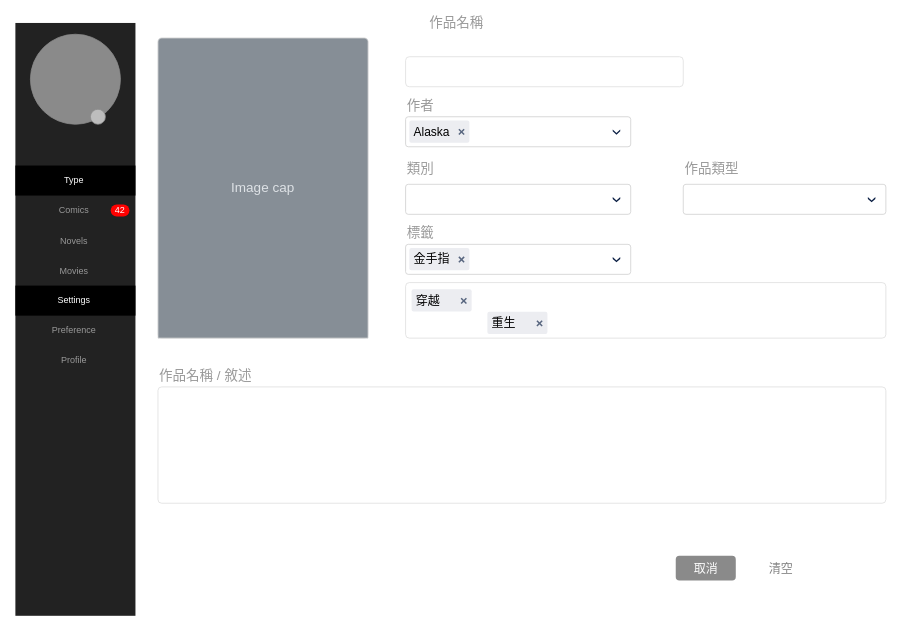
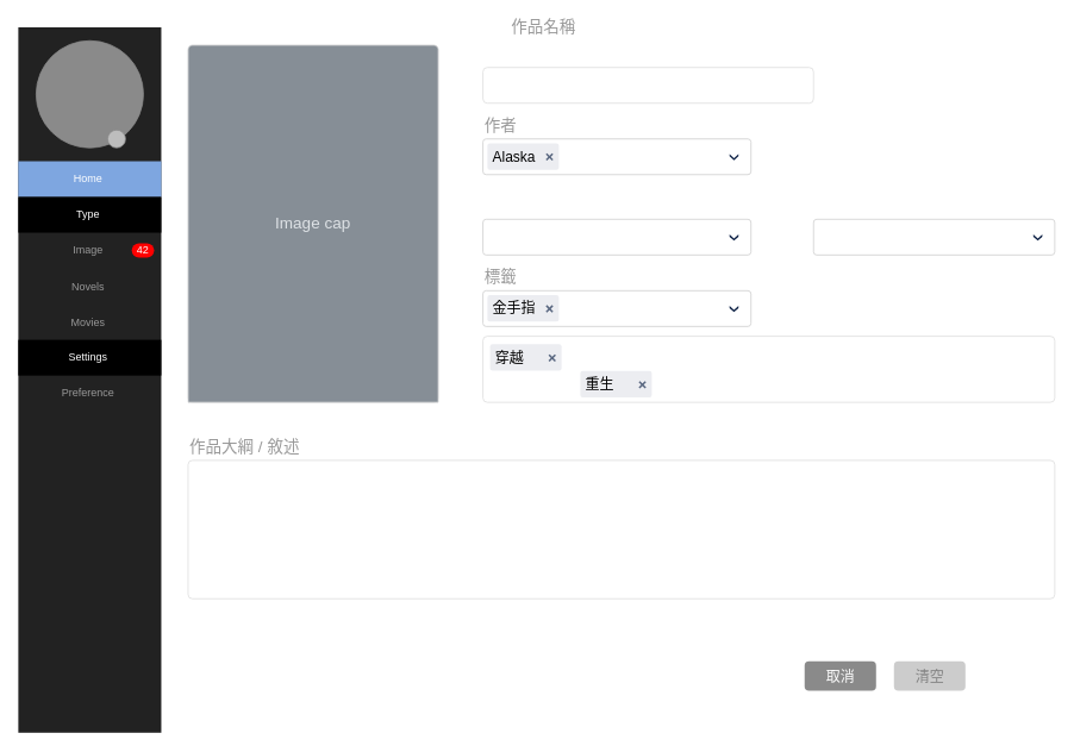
  <mxCell id="0" style=";html=1;" />
  <mxCell id="1" style=";html=1;" parent="0" />
  <mxCell id="2" value="" style="html=1;shadow=0;dashed=0;shape=mxgraph.bootstrap.rect;fillColor=#222222;strokeColor=none;whiteSpace=wrap;rounded=0;fontSize=12;fontColor=#000000;align=center;" parent="1" vertex="1"><mxGeometry x="20" y="30" width="160" height="790" as="geometry" /></mxCell>
  <mxCell id="3" value="" style="html=1;shadow=0;dashed=0;shape=mxgraph.bootstrap.rrect;rSize=5;strokeColor=#dddddd;;align=left;spacingLeft=10;fontSize=16;whiteSpace=wrap;rounded=0;" parent="1" vertex="1"><mxGeometry x="540" y="75" width="370" height="40" as="geometry" /></mxCell>
- <mxCell id="5" value="&lt;span style=&quot;white-space: pre&quot;&gt;&#09;&lt;/span&gt;Comics" style="html=1;shadow=0;dashed=0;fillColor=none;strokeColor=none;shape=mxgraph.bootstrap.rect;fontColor=#999999;spacingRight=30;whiteSpace=wrap;align=center;labelBackgroundColor=none;" parent="1" vertex="1"><mxGeometry x="20" y="260" width="160" height="40" as="geometry" /></mxCell>
+ <mxCell id="4" value="&lt;span style=&quot;white-space: pre&quot;&gt;&#09;&lt;/span&gt;Home" style="html=1;shadow=0;dashed=0;shape=mxgraph.bootstrap.rect;fillColor=#7EA6E0;strokeColor=none;fontColor=#ffffff;spacingRight=30;whiteSpace=wrap;align=center;" parent="1" vertex="1"><mxGeometry x="20" y="180" width="160" height="40" as="geometry" /></mxCell>
+ <mxCell id="5" value="&lt;span style=&quot;white-space: pre&quot;&gt;&#09;&lt;/span&gt;Image" style="html=1;shadow=0;dashed=0;fillColor=none;strokeColor=none;shape=mxgraph.bootstrap.rect;fontColor=#999999;spacingRight=30;whiteSpace=wrap;align=center;labelBackgroundColor=none;" parent="1" vertex="1"><mxGeometry x="20" y="260" width="160" height="40" as="geometry" /></mxCell>
  <mxCell id="6" value="42" style="html=1;shadow=0;dashed=0;shape=mxgraph.bootstrap.rrect;rSize=8;fillColor=#ff0000;strokeColor=none;fontColor=#ffffff;whiteSpace=wrap;" parent="5" vertex="1"><mxGeometry x="1" y="0.5" width="25" height="16" relative="1" as="geometry"><mxPoint x="-33" y="-8" as="offset" /></mxGeometry></mxCell>
  <mxCell id="7" value="&lt;span style=&quot;white-space: pre&quot;&gt;&#09;&lt;/span&gt;Novels" style="html=1;shadow=0;dashed=0;shape=mxgraph.bootstrap.rect;fillColor=none;strokeColor=none;fontColor=#999999;spacingRight=30;whiteSpace=wrap;align=center;" parent="1" vertex="1"><mxGeometry x="20" y="301" width="160" height="40" as="geometry" /></mxCell>
  <mxCell id="8" value="&lt;span style=&quot;white-space: pre&quot;&gt;&#09;&lt;/span&gt;Movies" style="html=1;shadow=0;dashed=0;shape=mxgraph.bootstrap.rect;fillColor=none;strokeColor=none;fontColor=#999999;spacingRight=30;whiteSpace=wrap;align=center;" parent="1" vertex="1"><mxGeometry x="20" y="341" width="160" height="40" as="geometry" /></mxCell>
  <mxCell id="9" value="" style="ellipse;whiteSpace=wrap;html=1;labelBackgroundColor=none;fontColor=#999999;fillColor=#8A8A8A;align=center;strokeColor=#8A8A8A;" parent="1" vertex="1"><mxGeometry x="40" y="45" width="120" height="120" as="geometry" /></mxCell>
  <mxCell id="10" value="" style="ellipse;whiteSpace=wrap;html=1;labelBackgroundColor=none;fontColor=#999999;strokeColor=#8A8A8A;fillColor=#BDBDBD;align=center;" parent="1" vertex="1"><mxGeometry x="120" y="145" width="20" height="20" as="geometry" /></mxCell>
  <mxCell id="11" value="&lt;span style=&quot;white-space: pre&quot;&gt;&#09;&lt;/span&gt;Settings" style="html=1;shadow=0;dashed=0;shape=mxgraph.bootstrap.rect;fillColor=#000000;strokeColor=none;fontColor=#ffffff;spacingRight=30;whiteSpace=wrap;align=center;" parent="1" vertex="1"><mxGeometry x="20" y="380" width="160" height="40" as="geometry" /></mxCell>
  <mxCell id="12" value="&lt;span style=&quot;white-space: pre&quot;&gt;&#09;&lt;/span&gt;Type" style="html=1;shadow=0;dashed=0;shape=mxgraph.bootstrap.rect;fillColor=#000000;strokeColor=none;fontColor=#ffffff;spacingRight=30;whiteSpace=wrap;align=center;" parent="1" vertex="1"><mxGeometry x="20" y="220" width="160" height="40" as="geometry" /></mxCell>
  <mxCell id="13" value="&lt;span style=&quot;white-space: pre&quot;&gt;&#09;&lt;/span&gt;Preference" style="html=1;shadow=0;dashed=0;shape=mxgraph.bootstrap.rect;fillColor=none;strokeColor=none;fontColor=#999999;spacingRight=30;whiteSpace=wrap;align=center;" parent="1" vertex="1"><mxGeometry x="20" y="420" width="160" height="40" as="geometry" /></mxCell>
- <mxCell id="14" value="&lt;span style=&quot;white-space: pre&quot;&gt;&#09;&lt;/span&gt;Profile" style="html=1;shadow=0;dashed=0;shape=mxgraph.bootstrap.rect;fillColor=none;strokeColor=none;fontColor=#999999;spacingRight=30;whiteSpace=wrap;align=center;" parent="1" vertex="1"><mxGeometry x="20" y="460" width="160" height="40" as="geometry" /></mxCell>
  <mxCell id="15" value="作品名稱" style="text;html=1;strokeColor=none;fillColor=none;align=left;verticalAlign=middle;whiteSpace=wrap;rounded=0;labelBackgroundColor=none;fontSize=18;fontColor=#999999;" parent="1" vertex="1"><mxGeometry x="570" y="20" width="90" height="20" as="geometry" /></mxCell>
  <mxCell id="16" value="作者" style="text;html=1;strokeColor=none;fillColor=none;align=left;verticalAlign=middle;whiteSpace=wrap;rounded=0;labelBackgroundColor=none;fontSize=18;fontColor=#999999;" parent="1" vertex="1"><mxGeometry x="540" y="130" width="90" height="20" as="geometry" /></mxCell>
  <mxCell id="17" value="" style="html=1;shadow=0;dashed=0;shape=mxgraph.bootstrap.rrect;rSize=5;strokeColor=#DFDFDF;html=1;whiteSpace=wrap;fillColor=#ffffff;fontColor=#000000;verticalAlign=bottom;align=left;spacing=20;fontSize=14;labelBackgroundColor=none;" parent="1" vertex="1"><mxGeometry x="210" y="50" width="280" height="400" as="geometry" /></mxCell>
  <mxCell id="18" value="Image cap" style="html=1;shadow=0;dashed=0;shape=mxgraph.bootstrap.topButton;rSize=5;perimeter=none;whiteSpace=wrap;fillColor=#868E96;strokeColor=#DFDFDF;fontColor=#DEE2E6;resizeWidth=1;fontSize=18;" parent="17" vertex="1"><mxGeometry width="280" height="400" relative="1" as="geometry" /></mxCell>
- <mxCell id="19" value="類別" style="text;html=1;strokeColor=none;fillColor=none;align=left;verticalAlign=middle;whiteSpace=wrap;rounded=0;labelBackgroundColor=none;fontSize=18;fontColor=#999999;" parent="1" vertex="1"><mxGeometry x="540" y="215" width="90" height="20" as="geometry" /></mxCell>
  <mxCell id="20" value="" style="html=1;shadow=0;dashed=0;shape=mxgraph.bootstrap.rrect;rSize=5;strokeColor=#dddddd;;align=left;spacingLeft=10;fontSize=16;whiteSpace=wrap;rounded=0;" parent="1" vertex="1"><mxGeometry x="540" y="376" width="640" height="74" as="geometry" /></mxCell>
  <mxCell id="21" value="" style="rounded=1;arcSize=9;fillColor=#ffffff;strokeColor=#CCCCCC;html=1;strokeWidth=1;spacingLeft=30;fontColor=#CCCCCC;align=left;labelBackgroundColor=none;sketch=0;fontSize=18;" parent="1" vertex="1"><mxGeometry x="540" y="245" width="300" height="40" as="geometry" /></mxCell>
  <mxCell id="22" value="" style="shape=step;whiteSpace=wrap;html=1;rounded=0;strokeColor=none;strokeWidth=2;fillColor=#0A1E43;gradientColor=none;fontFamily=Verdana;fontSize=14;fontColor=#000000;align=left;direction=south;size=0.65;" parent="21" vertex="1"><mxGeometry x="1" y="0.5" width="10" height="7" relative="1" as="geometry"><mxPoint x="-24" y="-3" as="offset" /></mxGeometry></mxCell>
  <mxCell id="23" value="" style="rounded=1;arcSize=9;fillColor=#ffffff;strokeColor=#CCCCCC;html=1;strokeWidth=1;spacingLeft=30;fontColor=#000000;align=left;labelBackgroundColor=none;sketch=0;fontSize=18;" parent="1" vertex="1"><mxGeometry x="540" y="155" width="300" height="40" as="geometry" /></mxCell>
  <mxCell id="24" value="" style="shape=step;whiteSpace=wrap;html=1;rounded=0;strokeColor=none;strokeWidth=2;fillColor=#0A1E43;gradientColor=none;fontFamily=Verdana;fontSize=14;fontColor=#000000;align=left;direction=south;size=0.65;" parent="23" vertex="1"><mxGeometry x="1" y="0.5" width="10" height="7" relative="1" as="geometry"><mxPoint x="-24" y="-3" as="offset" /></mxGeometry></mxCell>
  <mxCell id="25" value="Alaska" style="rounded=1;arcSize=9;fillColor=#ECEDF1;strokeColor=none;html=1;strokeWidth=2;spacingLeft=4;fontColor=#000000;align=left;fontSize=16;" parent="23" vertex="1"><mxGeometry y="0.5" width="80" height="29.5" relative="1" as="geometry"><mxPoint x="5" y="-15" as="offset" /></mxGeometry></mxCell>
  <mxCell id="26" value="" style="html=1;shadow=0;dashed=0;shape=mxgraph.atlassian.x;strokeColor=#58667F;strokeWidth=2" parent="25" vertex="1"><mxGeometry x="1" y="0.5" width="7" height="7" relative="1" as="geometry"><mxPoint x="-14" y="-3" as="offset" /></mxGeometry></mxCell>
  <mxCell id="27" value="標籤" style="text;html=1;strokeColor=none;fillColor=none;align=left;verticalAlign=middle;whiteSpace=wrap;rounded=0;labelBackgroundColor=none;fontSize=18;fontColor=#999999;" parent="1" vertex="1"><mxGeometry x="540" y="300" width="90" height="20" as="geometry" /></mxCell>
  <mxCell id="28" value="" style="rounded=1;arcSize=9;fillColor=#ffffff;strokeColor=#CCCCCC;html=1;strokeWidth=1;spacingLeft=30;fontColor=#000000;align=left;labelBackgroundColor=none;sketch=0;fontSize=18;" parent="1" vertex="1"><mxGeometry x="540" y="325" width="300" height="40" as="geometry" /></mxCell>
  <mxCell id="29" value="" style="shape=step;whiteSpace=wrap;html=1;rounded=0;strokeColor=none;strokeWidth=2;fillColor=#0A1E43;gradientColor=none;fontFamily=Verdana;fontSize=14;fontColor=#000000;align=left;direction=south;size=0.65;" parent="28" vertex="1"><mxGeometry x="1" y="0.5" width="10" height="7" relative="1" as="geometry"><mxPoint x="-24" y="-3" as="offset" /></mxGeometry></mxCell>
  <mxCell id="30" value="穿越" style="rounded=1;arcSize=9;fillColor=#ECEDF1;strokeColor=none;html=1;strokeWidth=2;spacingLeft=4;fontColor=#000000;align=left;fontSize=16;" parent="28" vertex="1"><mxGeometry y="0.5" width="80" height="29.5" relative="1" as="geometry"><mxPoint x="8" y="40" as="offset" /></mxGeometry></mxCell>
  <mxCell id="31" value="" style="html=1;shadow=0;dashed=0;shape=mxgraph.atlassian.x;strokeColor=#58667F;strokeWidth=2" parent="30" vertex="1"><mxGeometry x="1" y="0.5" width="7" height="7" relative="1" as="geometry"><mxPoint x="-14" y="-3" as="offset" /></mxGeometry></mxCell>
  <mxCell id="32" value="金手指" style="rounded=1;arcSize=9;fillColor=#ECEDF1;strokeColor=none;html=1;strokeWidth=2;spacingLeft=4;fontColor=#000000;align=left;fontSize=16;" parent="28" vertex="1"><mxGeometry y="0.5" width="80" height="29.5" relative="1" as="geometry"><mxPoint x="5" y="-15" as="offset" /></mxGeometry></mxCell>
  <mxCell id="33" value="" style="html=1;shadow=0;dashed=0;shape=mxgraph.atlassian.x;strokeColor=#58667F;strokeWidth=2" parent="32" vertex="1"><mxGeometry x="1" y="0.5" width="7" height="7" relative="1" as="geometry"><mxPoint x="-14" y="-3" as="offset" /></mxGeometry></mxCell>
  <mxCell id="34" value="重生" style="rounded=1;arcSize=9;fillColor=#ECEDF1;strokeColor=none;html=1;strokeWidth=2;spacingLeft=4;fontColor=#000000;align=left;fontSize=16;" parent="1" vertex="1"><mxGeometry y="0.5" width="80" height="29.5" relative="1" as="geometry"><mxPoint x="649" y="415" as="offset" /></mxGeometry></mxCell>
  <mxCell id="35" value="" style="html=1;shadow=0;dashed=0;shape=mxgraph.atlassian.x;strokeColor=#58667F;strokeWidth=2" parent="34" vertex="1"><mxGeometry x="1" y="0.5" width="7" height="7" relative="1" as="geometry"><mxPoint x="-14" y="-3" as="offset" /></mxGeometry></mxCell>
- <mxCell id="36" value="作品類型" style="text;html=1;strokeColor=none;fillColor=none;align=left;verticalAlign=middle;whiteSpace=wrap;rounded=0;labelBackgroundColor=none;fontSize=18;fontColor=#999999;" parent="1" vertex="1"><mxGeometry x="910" y="215" width="90" height="20" as="geometry" /></mxCell>
  <mxCell id="37" value="" style="rounded=1;arcSize=9;fillColor=#ffffff;strokeColor=#CCCCCC;html=1;strokeWidth=1;spacingLeft=30;fontColor=#CCCCCC;align=left;labelBackgroundColor=none;sketch=0;fontSize=18;" parent="1" vertex="1"><mxGeometry x="910" y="245" width="270" height="40" as="geometry" /></mxCell>
  <mxCell id="38" value="" style="shape=step;whiteSpace=wrap;html=1;rounded=0;strokeColor=none;strokeWidth=2;fillColor=#0A1E43;gradientColor=none;fontFamily=Verdana;fontSize=14;fontColor=#000000;align=left;direction=south;size=0.65;" parent="37" vertex="1"><mxGeometry x="1" y="0.5" width="10" height="7" relative="1" as="geometry"><mxPoint x="-24" y="-3" as="offset" /></mxGeometry></mxCell>
  <mxCell id="39" value="" style="html=1;shadow=0;dashed=0;shape=mxgraph.bootstrap.rrect;rSize=5;strokeColor=#dddddd;;align=left;spacingLeft=10;fontSize=16;whiteSpace=wrap;rounded=0;" parent="1" vertex="1"><mxGeometry x="210" y="515" width="970" height="155" as="geometry" /></mxCell>
- <mxCell id="40" value="作品名稱 / 敘述" style="text;html=1;strokeColor=none;fillColor=none;align=left;verticalAlign=middle;whiteSpace=wrap;rounded=0;labelBackgroundColor=none;fontSize=18;fontColor=#999999;" parent="1" vertex="1"><mxGeometry x="210" y="490" width="180" height="20" as="geometry" /></mxCell>
+ <mxCell id="40" value="作品大綱 / 敘述" style="text;html=1;strokeColor=none;fillColor=none;align=left;verticalAlign=middle;whiteSpace=wrap;rounded=0;labelBackgroundColor=none;fontSize=18;fontColor=#999999;" parent="1" vertex="1"><mxGeometry x="210" y="490" width="180" height="20" as="geometry" /></mxCell>
  <mxCell id="41" value="新增" style="rounded=1;fillColor=#ffffff;align=center;strokeColor=none;html=1;fontColor=#ffffff;fontSize=16;sketch=0;labelBackgroundColor=none;" parent="1" vertex="1"><mxGeometry x="1095" y="740" width="80" height="33" as="geometry" /></mxCell>
  <mxCell id="42" value="&lt;font&gt;取消&lt;/font&gt;" style="rounded=1;fillColor=#8a8a8a;align=center;strokeColor=none;html=1;fontColor=#FCFCFC;fontSize=16;sketch=0;labelBackgroundColor=none;" parent="1" vertex="1"><mxGeometry x="900" y="740" width="80" height="33" as="geometry" /></mxCell>
- <mxCell id="43" value="&lt;font color=&quot;#808080&quot;&gt;清空&lt;/font&gt;" style="rounded=1;fillColor=#ffffff;align=center;strokeColor=none;html=1;fontColor=#ffffff;fontSize=16;sketch=0;labelBackgroundColor=none;" parent="1" vertex="1"><mxGeometry x="1000" y="740" width="80" height="33" as="geometry" /></mxCell>
+ <mxCell id="43" value="&lt;font color=&quot;#808080&quot;&gt;清空&lt;/font&gt;" style="rounded=1;fillColor=#CCCCCC;align=center;strokeColor=none;html=1;fontColor=#ffffff;fontSize=16;sketch=0;labelBackgroundColor=none;" parent="1" vertex="1"><mxGeometry x="1000" y="740" width="80" height="33" as="geometry" /></mxCell>
